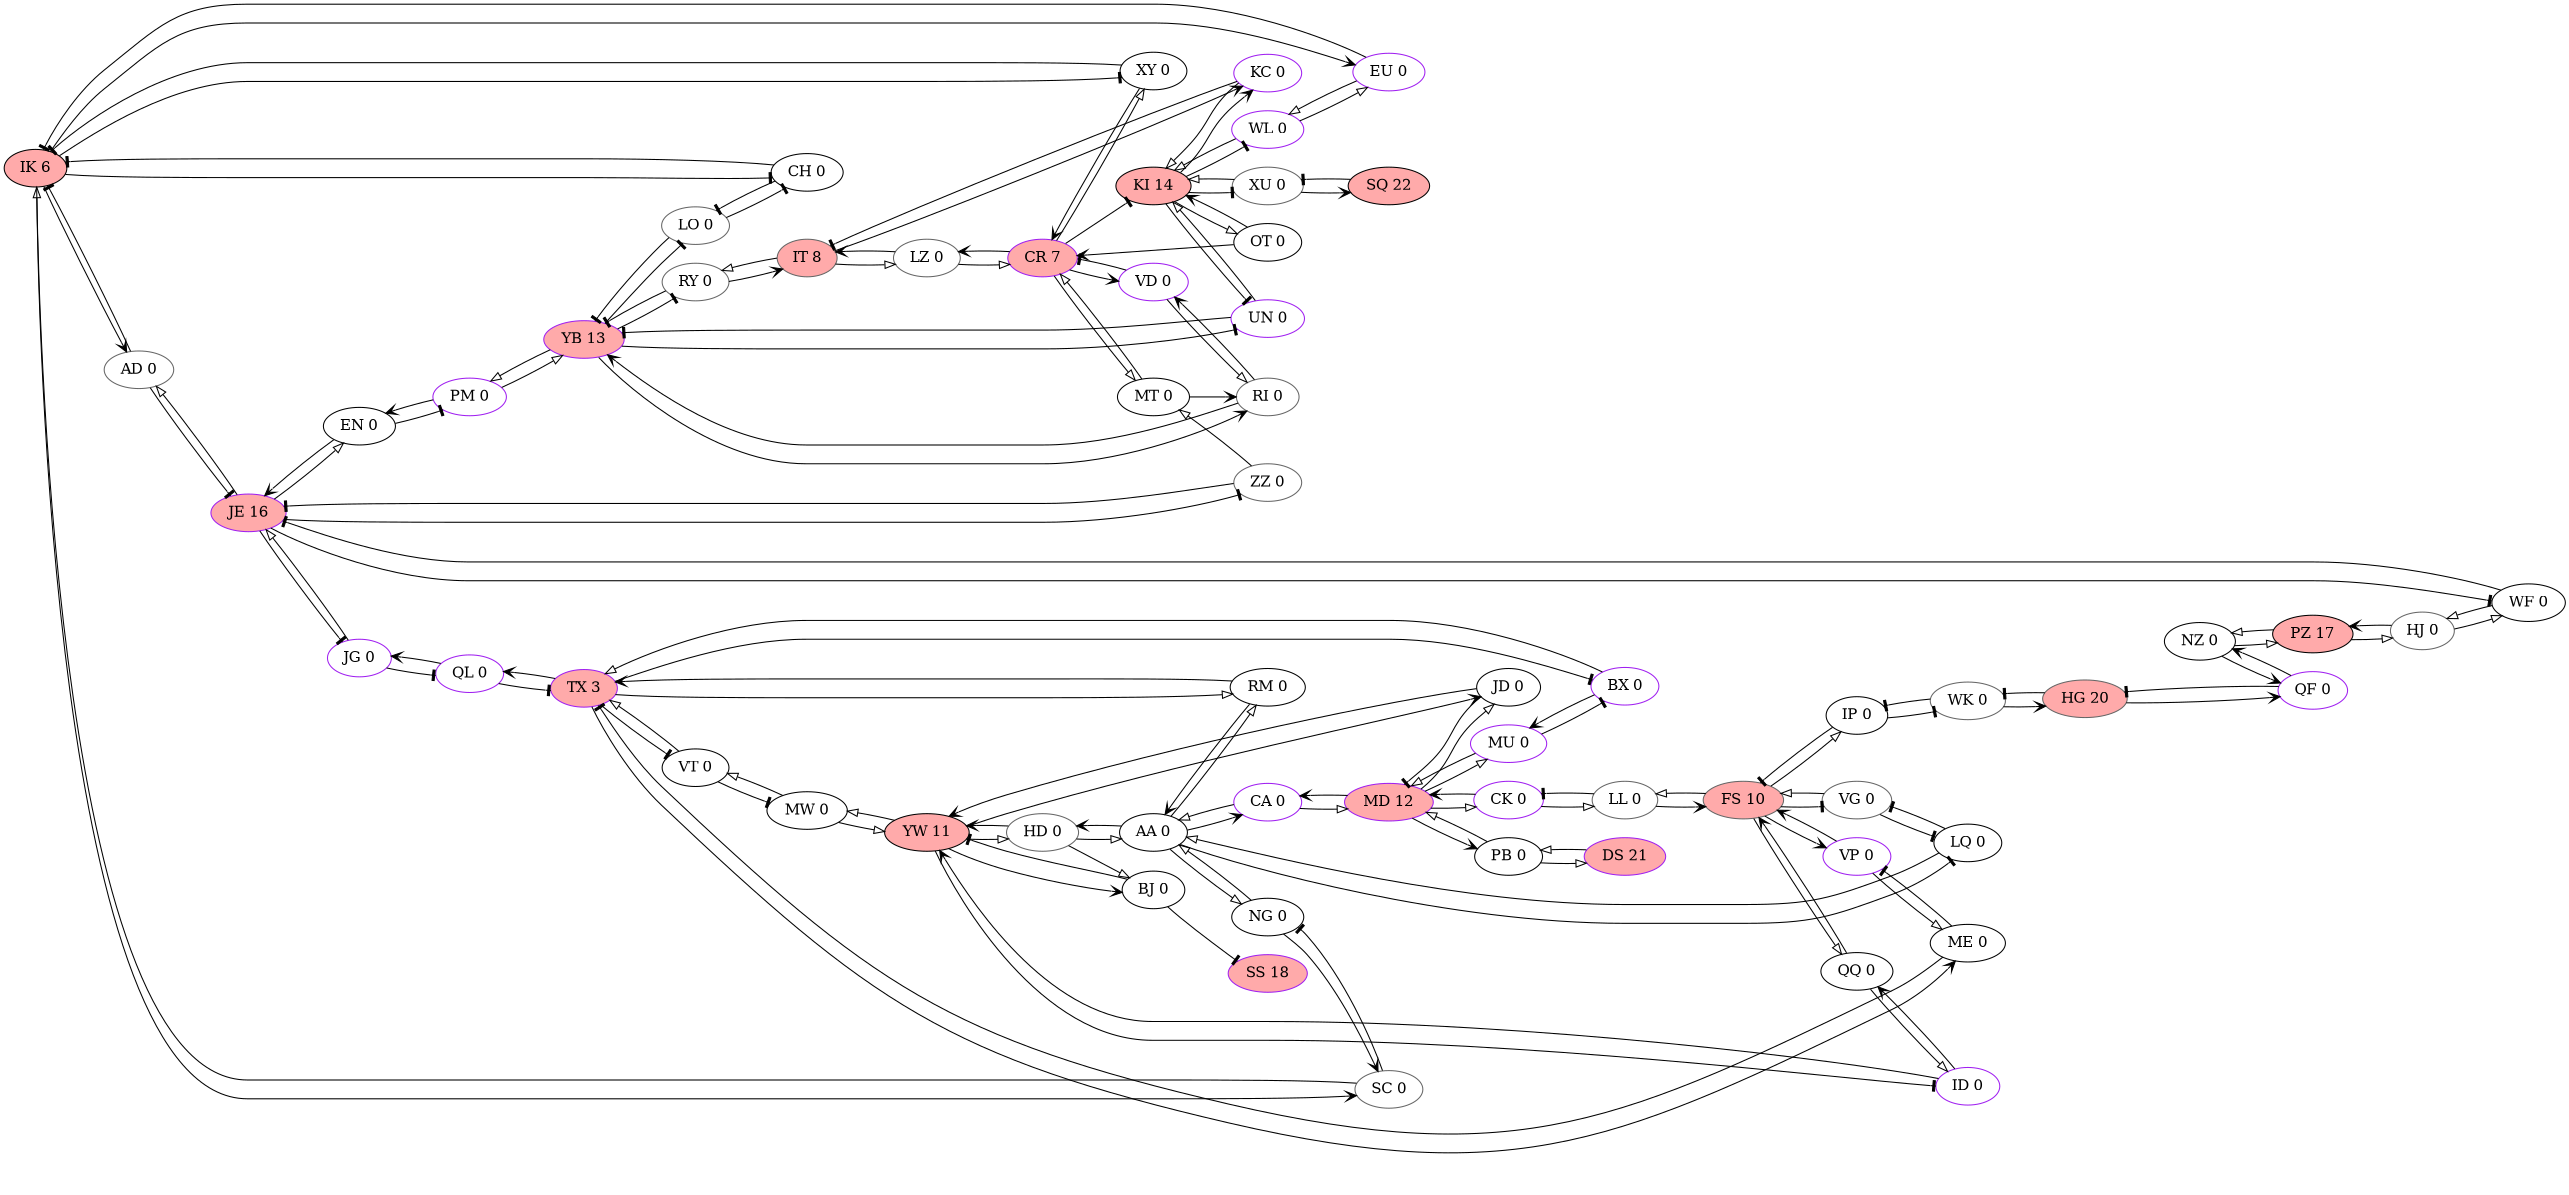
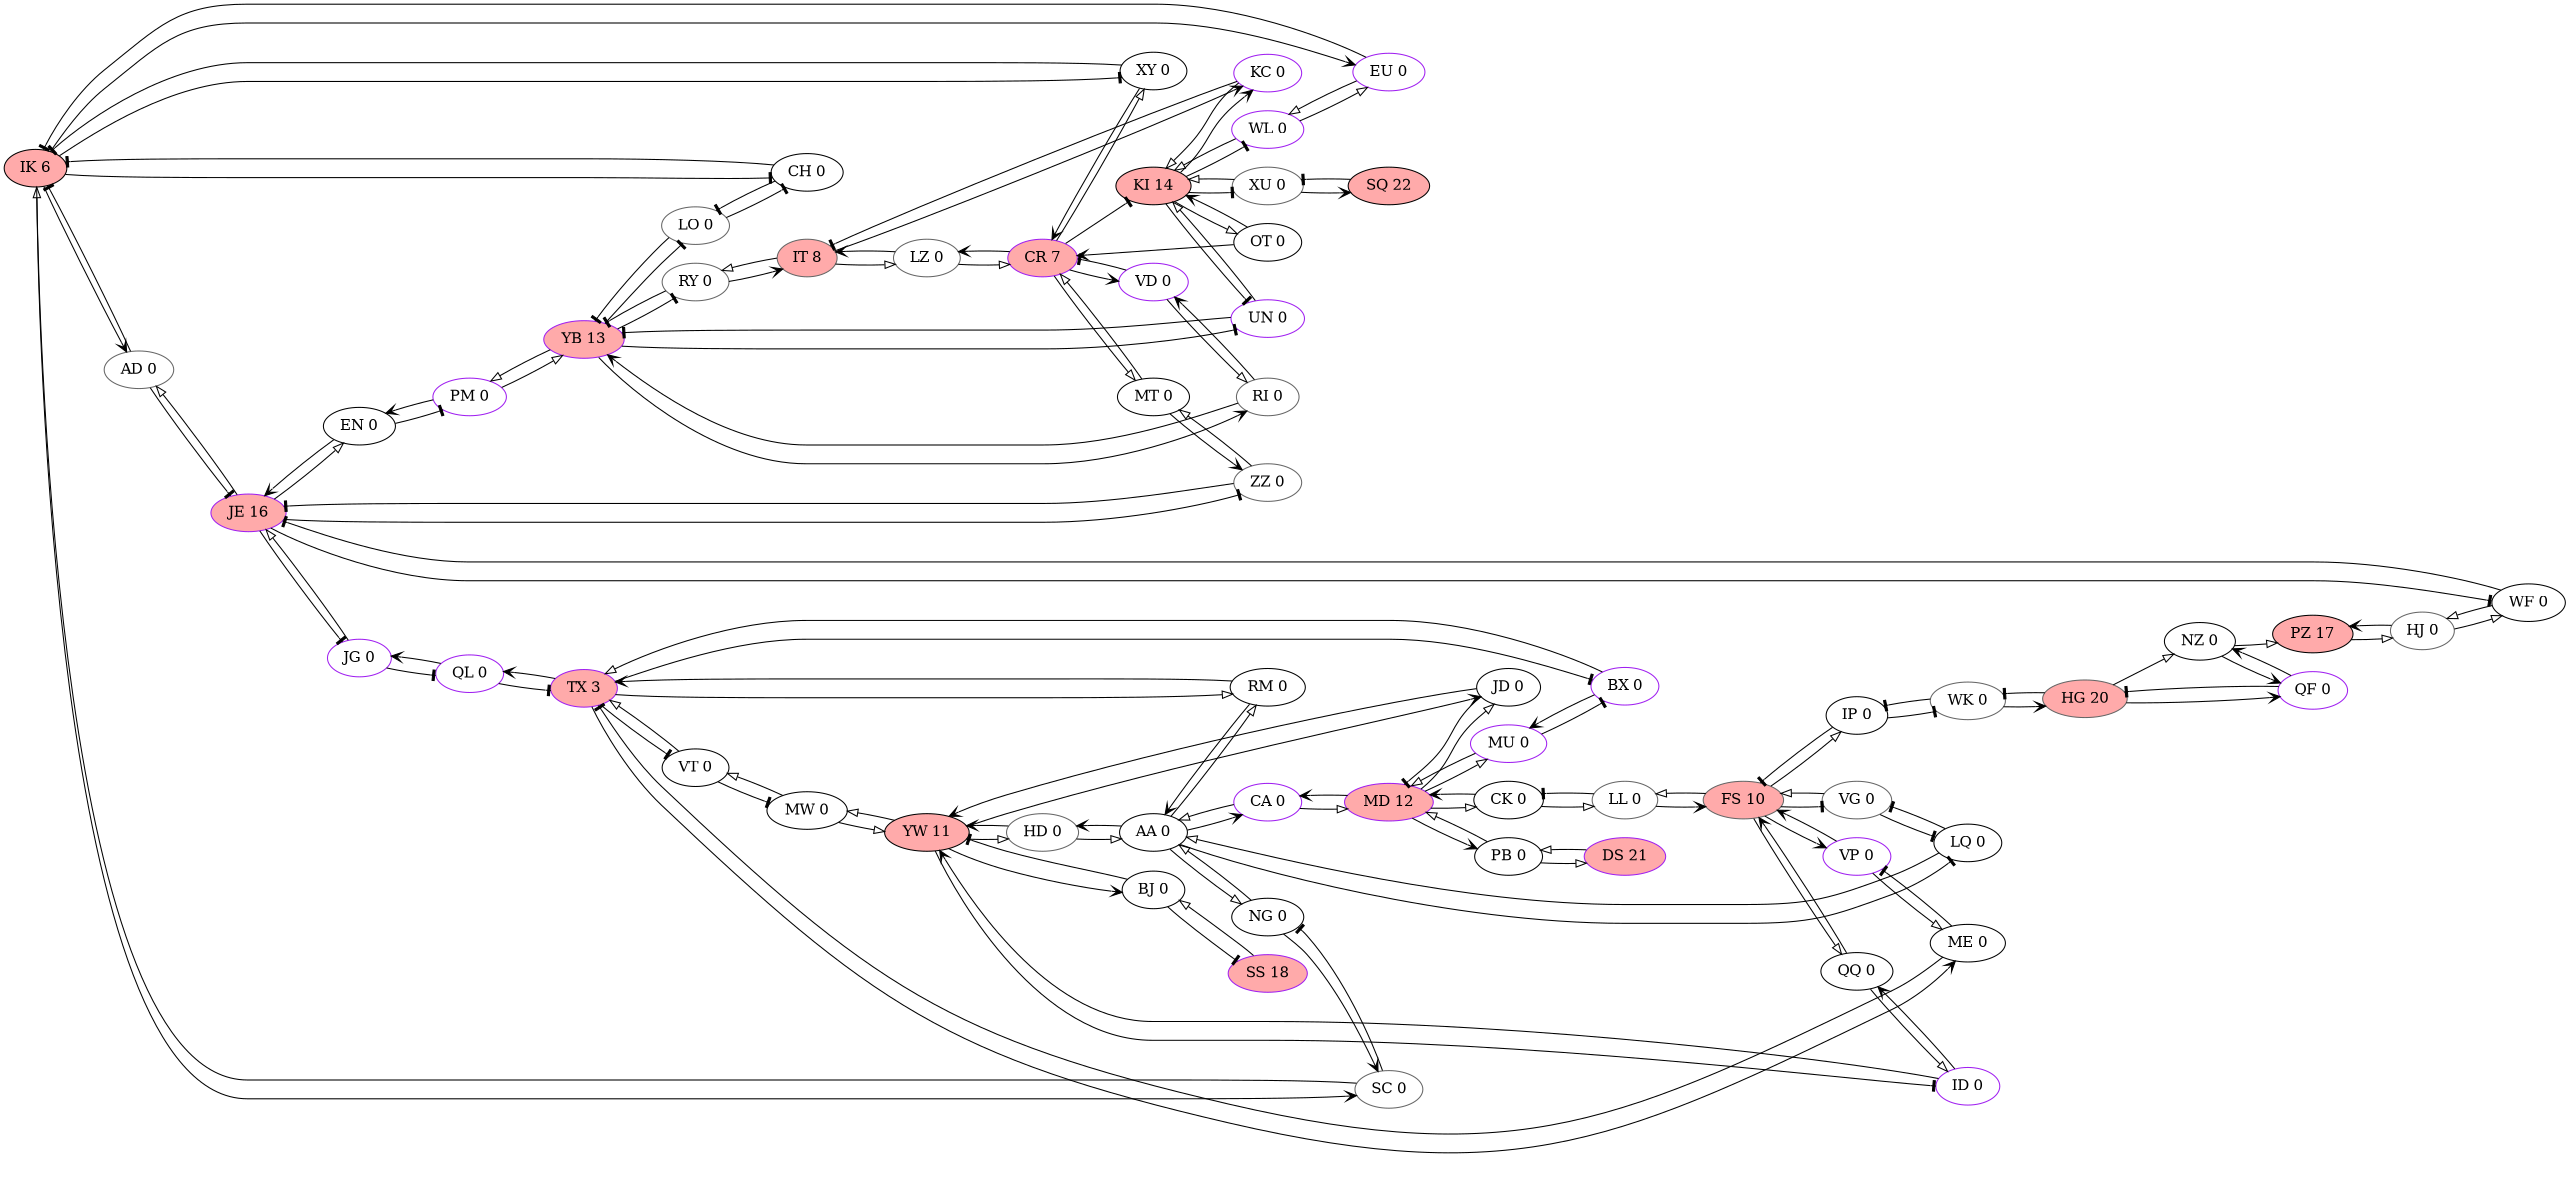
  digraph {
    rankdir=LR
    node [color=black fillcolor="#ffffff" style=filled]
    edge [arrowhead=onormal]
    n1 [fillcolor="#ffaaaa" label="IK 6"]
    n2 [color=gray40 label="AD 0"]
    n3 [label="CH 0"]
    n4 [label="XY 0"]
    n5 [color=gray40 label="SC 0"]
    n6 [color=purple label="EU 0"]
    n7 [color=purple fillcolor="#ffaaaa" label="JE 16"]
    n8 [color=gray40 label="LO 0"]
    n9 [color=purple fillcolor="#ffaaaa" label="CR 7"]
    n10 [label="NG 0"]
    n11 [color=purple label="WL 0"]
    n12 [fillcolor="#ffaaaa" label="YW 11"]
    n13 [color=gray40 label="HD 0"]
    n14 [label="JD 0"]
    n15 [label="MW 0"]
    n16 [color=purple label="ID 0"]
    n17 [label="BJ 0"]
    n18 [label="AA 0"]
    n19 [color=purple fillcolor="#ffaaaa" label="MD 12"]
    n20 [label="VT 0"]
    n21 [label="QQ 0"]
    n22 [color=purple fillcolor="#ffaaaa" label="SS 18"]
    n23 [label="RM 0"]
    n24 [label="LQ 0"]
    n25 [color=purple label="CA 0"]
    n26 [color=gray40 label="LZ 0"]
    n27 [color=gray40 fillcolor="#ffaaaa" label="IT 8"]
    n28 [color=gray40 label="RY 0"]
    n29 [color=purple label="KC 0"]
    n30 [label="MT 0"]
    n31 [fillcolor="#ffaaaa" label="KI 14"]
    n32 [color=purple label="VD 0"]
    n33 [color=purple fillcolor="#ffaaaa" label="YB 13"]
    n34 [color=purple label="PM 0"]
    n35 [color=purple label="UN 0"]
    n36 [color=gray40 label="RI 0"]
    n37 [label="EN 0"]
    n38 [label="ME 0"]
    n39 [color=purple label="VP 0"]
    n40 [color=purple fillcolor="#ffaaaa" label="TX 3"]
    n41 [color=gray40 fillcolor="#ffaaaa" label="FS 10"]
    n42 [color=purple label="BX 0"]
    n43 [color=purple label="QL 0"]
-   n44 [color=purple label="CK 0"]
+   n44 [label="CK 0"]
    n45 [color=gray40 label="LL 0"]
    n46 [color=purple label="MU 0"]
    n47 [label="PB 0"]
    n48 [color=gray40 label="WK 0"]
    n49 [color=gray40 fillcolor="#ffaaaa" label="HG 20"]
    n50 [label="IP 0"]
    n51 [color=purple label="QF 0"]
    n52 [color=gray40 label="ZZ 0"]
    n53 [label="WF 0"]
    n54 [color=purple label="JG 0"]
    n55 [color=gray40 label="VG 0"]
    n56 [color=gray40 label="HJ 0"]
    n57 [fillcolor="#ffaaaa" label="PZ 17"]
    n58 [label="NZ 0"]
    n59 [color=purple fillcolor="#ffaaaa" label="DS 21"]
    n60 [label="OT 0"]
    n61 [color=gray40 label="XU 0"]
    n62 [fillcolor="#ffaaaa" label="SQ 22"]
    n1 -> n2 [arrowhead=vee]
    n1 -> n3 [arrowhead=tee]
    n1 -> n4 [arrowhead=tee]
    n1 -> n5 [arrowhead=vee]
    n1 -> n6 [arrowhead=vee]
    n2 -> n1 [arrowhead=tee]
    n2 -> n7 [arrowhead=tee]
    n3 -> n1 [arrowhead=tee]
    n3 -> n8 [arrowhead=tee]
    n4 -> n1 [arrowhead=tee]
    n4 -> n9 [arrowhead=vee]
    n5 -> n1
    n5 -> n10 [arrowhead=tee]
    n6 -> n1 [arrowhead=tee]
    n6 -> n11
    n7 -> n2
    n7 -> n37
    n7 -> n52 [arrowhead=tee]
    n7 -> n53 [arrowhead=tee]
    n7 -> n54 [arrowhead=tee]
    n8 -> n3 [arrowhead=tee]
    n8 -> n33 [arrowhead=tee]
    n9 -> n4
    n9 -> n26 [arrowhead=vee]
    n9 -> n30
    n9 -> n31 [arrowhead=tee]
    n9 -> n32 [arrowhead=vee]
    n10 -> n5 [arrowhead=vee]
    n10 -> n18
    n11 -> n6
    n11 -> n31
    n12 -> n13
    n12 -> n14 [arrowhead=vee]
    n12 -> n15
    n12 -> n16 [arrowhead=tee]
    n12 -> n17 [arrowhead=vee]
    n13 -> n12 [arrowhead=vee]
    n13 -> n18
    n14 -> n12 [arrowhead=vee]
    n14 -> n19 [arrowhead=tee]
    n15 -> n12
    n15 -> n20
    n16 -> n12 [arrowhead=vee]
    n16 -> n21 [arrowhead=vee]
    n17 -> n12 [arrowhead=tee]
    n17 -> n22 [arrowhead=tee]
    n18 -> n10
    n18 -> n13 [arrowhead=vee]
    n18 -> n23
    n18 -> n24 [arrowhead=tee]
    n18 -> n25 [arrowhead=vee]
    n19 -> n14
    n19 -> n25 [arrowhead=vee]
    n19 -> n44
    n19 -> n46
    n19 -> n47 [arrowhead=vee]
    n20 -> n15 [arrowhead=tee]
    n20 -> n40
    n21 -> n16
    n21 -> n41 [arrowhead=vee]
-   n13 -> n17
+   n22 -> n17
    n23 -> n18 [arrowhead=vee]
    n23 -> n40 [arrowhead=vee]
    n24 -> n18
    n24 -> n55 [arrowhead=tee]
    n25 -> n18
    n25 -> n19
    n26 -> n9
    n26 -> n27 [arrowhead=vee]
    n27 -> n26
    n27 -> n28
    n27 -> n29 [arrowhead=vee]
    n28 -> n27 [arrowhead=vee]
    n28 -> n33 [arrowhead=tee]
    n29 -> n27 [arrowhead=tee]
    n29 -> n31
    n30 -> n9
-   n30 -> n36 [arrowhead=vee]
+   n30 -> n52 [arrowhead=vee]
    n31 -> n11 [arrowhead=tee]
    n31 -> n29 [arrowhead=vee]
    n31 -> n35 [arrowhead=tee]
    n31 -> n60
    n31 -> n61 [arrowhead=tee]
    n32 -> n9 [arrowhead=tee]
    n32 -> n36
    n33 -> n8 [arrowhead=tee]
    n33 -> n28 [arrowhead=tee]
    n33 -> n34
    n33 -> n35 [arrowhead=tee]
    n33 -> n36 [arrowhead=vee]
    n34 -> n33
    n34 -> n37 [arrowhead=vee]
    n35 -> n31
    n35 -> n33 [arrowhead=tee]
    n36 -> n32 [arrowhead=vee]
    n36 -> n33 [arrowhead=vee]
    n37 -> n7 [arrowhead=vee]
    n37 -> n34 [arrowhead=tee]
    n38 -> n39 [arrowhead=tee]
    n38 -> n40 [arrowhead=tee]
    n39 -> n38
    n39 -> n41 [arrowhead=vee]
    n40 -> n20 [arrowhead=tee]
    n40 -> n23
    n40 -> n38 [arrowhead=vee]
    n40 -> n42 [arrowhead=tee]
    n40 -> n43 [arrowhead=vee]
    n41 -> n21
    n41 -> n39 [arrowhead=vee]
    n41 -> n45
    n41 -> n50
    n41 -> n55 [arrowhead=tee]
    n42 -> n40
    n42 -> n46 [arrowhead=vee]
    n43 -> n40 [arrowhead=tee]
    n43 -> n54 [arrowhead=vee]
    n44 -> n19 [arrowhead=vee]
    n44 -> n45
    n45 -> n41 [arrowhead=vee]
    n45 -> n44 [arrowhead=tee]
    n46 -> n19
    n46 -> n42 [arrowhead=tee]
    n47 -> n19
    n47 -> n59
    n48 -> n49 [arrowhead=vee]
    n48 -> n50 [arrowhead=tee]
    n49 -> n48 [arrowhead=tee]
    n49 -> n51 [arrowhead=vee]
    n50 -> n41 [arrowhead=tee]
    n50 -> n48 [arrowhead=tee]
    n51 -> n49 [arrowhead=tee]
    n51 -> n58 [arrowhead=vee]
    n52 -> n7 [arrowhead=tee]
    n52 -> n30
    n53 -> n7 [arrowhead=tee]
    n53 -> n56
    n54 -> n7
    n54 -> n43 [arrowhead=tee]
    n55 -> n24 [arrowhead=tee]
    n55 -> n41
    n56 -> n53
    n56 -> n57 [arrowhead=vee]
    n57 -> n56
-   n57 -> n58
+   n49 -> n58
    n58 -> n51 [arrowhead=vee]
    n58 -> n57
    n59 -> n47
    n60 -> n9 [arrowhead=vee]
    n60 -> n31 [arrowhead=vee]
    n61 -> n31
    n61 -> n62 [arrowhead=vee]
    n62 -> n61 [arrowhead=tee]
  }
